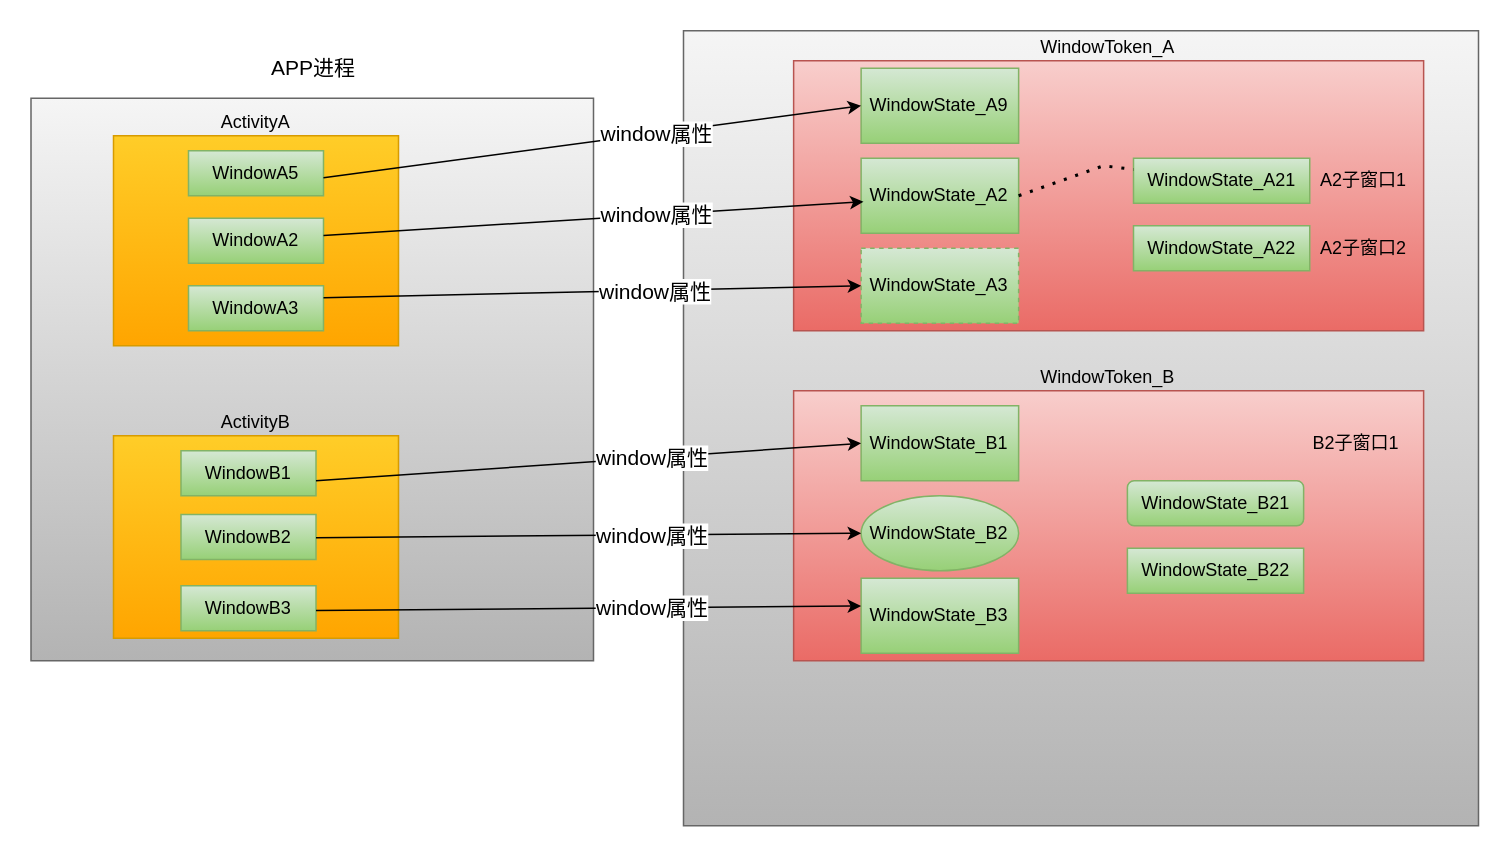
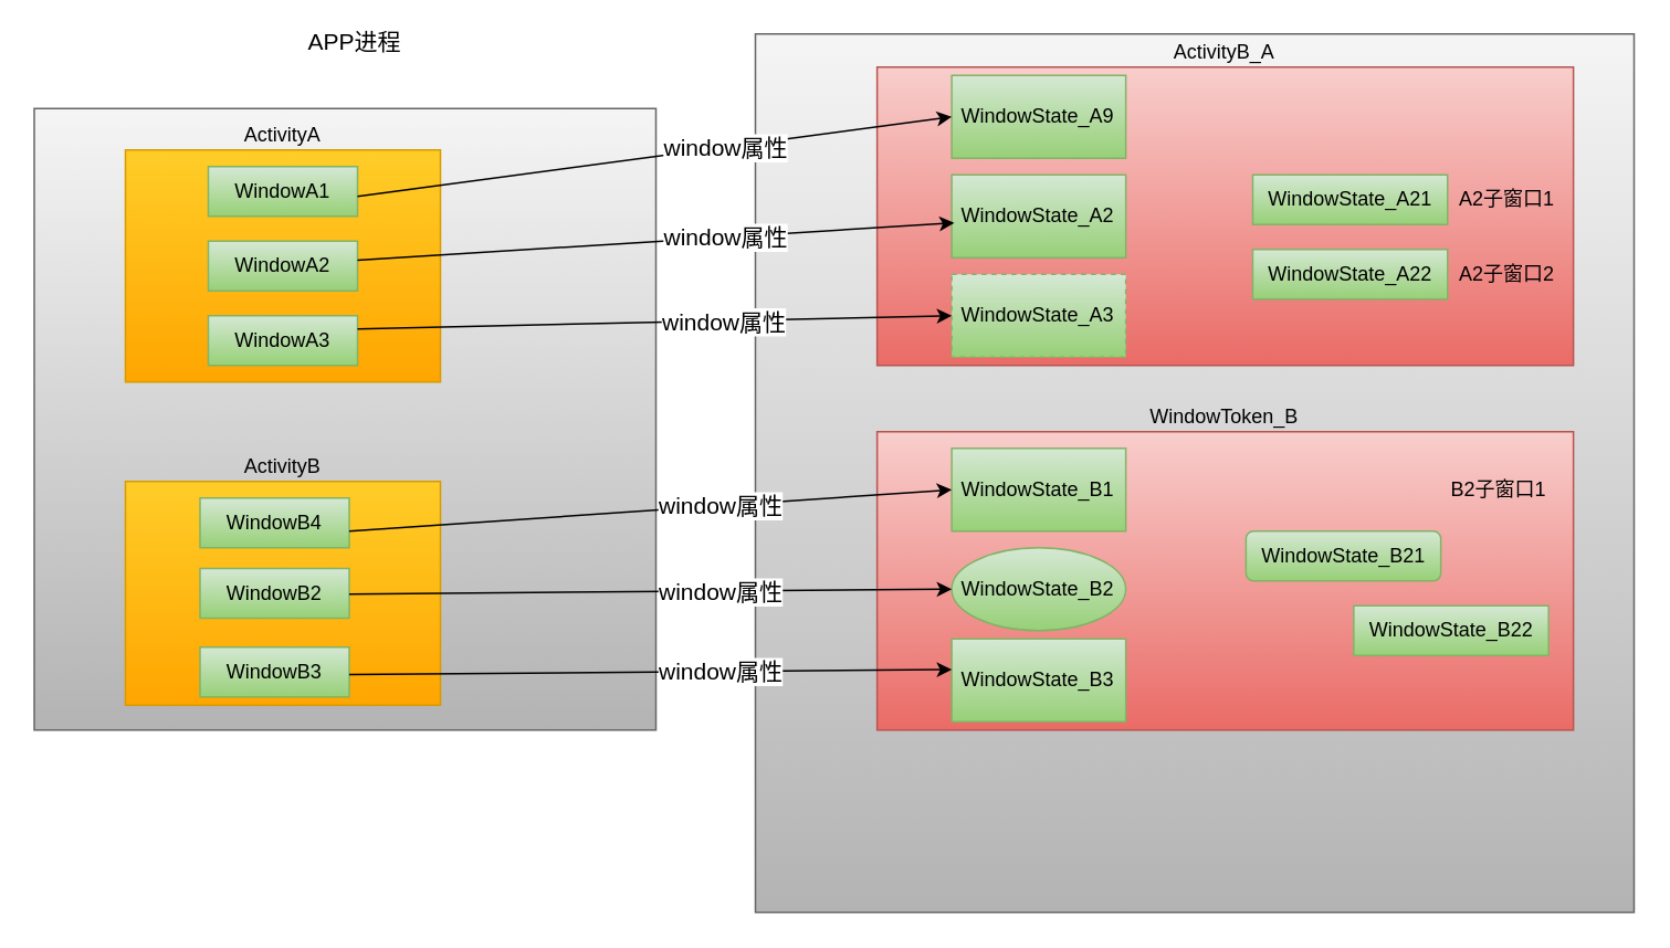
  <mxCell id="0" />
  <mxCell id="1" parent="0" />
  <mxCell id="2" value="" style="whiteSpace=wrap;html=1;aspect=fixed;fillColor=#f5f5f5;gradientColor=#b3b3b3;strokeColor=#666666;" vertex="1" parent="1"><mxGeometry x="20" y="65" width="375" height="375" as="geometry" /></mxCell>
- <mxCell id="3" value="APP进程" style="text;html=1;resizable=0;autosize=1;align=center;verticalAlign=middle;points=[];fillColor=none;strokeColor=none;rounded=0;fontSize=14;" vertex="1" parent="1"><mxGeometry x="167.5" y="30" width="80" height="30" as="geometry" /></mxCell>
+ <mxCell id="3" value="APP进程" style="text;html=1;resizable=0;autosize=1;align=center;verticalAlign=middle;points=[];fillColor=none;strokeColor=none;rounded=0;fontSize=14;" vertex="1" parent="1"><mxGeometry x="172.5" y="10" width="80" height="30" as="geometry" /></mxCell>
  <mxCell id="4" value="ActivityA" style="rounded=0;whiteSpace=wrap;html=1;labelPosition=center;verticalLabelPosition=top;align=center;verticalAlign=bottom;fillColor=#ffcd28;gradientColor=#ffa500;strokeColor=#d79b00;" vertex="1" parent="1"><mxGeometry x="75" y="90" width="190" height="140" as="geometry" /></mxCell>
  <mxCell id="5" value="" style="whiteSpace=wrap;html=1;aspect=fixed;fillColor=#f5f5f5;gradientColor=#b3b3b3;strokeColor=#666666;" vertex="1" parent="1"><mxGeometry x="455" y="20" width="530" height="530" as="geometry" /></mxCell>
  <mxCell id="6" value="&lt;font style=&quot;font-size: 14px;&quot;&gt;WMS&lt;/font&gt;" style="text;html=1;resizable=0;autosize=1;align=center;verticalAlign=middle;points=[];fillColor=none;strokeColor=none;rounded=0;" vertex="1" parent="1"><mxGeometry x="587.5" y="65" width="60" height="30" as="geometry" /></mxCell>
- <mxCell id="7" value="WindowToken_A" style="rounded=0;whiteSpace=wrap;html=1;fillColor=#f8cecc;gradientColor=#ea6b66;strokeColor=#b85450;labelPosition=center;verticalLabelPosition=top;align=center;verticalAlign=bottom;" vertex="1" parent="1"><mxGeometry x="528.42" y="40" width="420" height="180" as="geometry" /></mxCell>
+ <mxCell id="7" value="ActivityB_A" style="rounded=0;whiteSpace=wrap;html=1;fillColor=#f8cecc;gradientColor=#ea6b66;strokeColor=#b85450;labelPosition=center;verticalLabelPosition=top;align=center;verticalAlign=bottom;" vertex="1" parent="1"><mxGeometry x="528.42" y="40" width="420" height="180" as="geometry" /></mxCell>
  <mxCell id="8" value="ActivityB" style="rounded=0;whiteSpace=wrap;html=1;labelPosition=center;verticalLabelPosition=top;align=center;verticalAlign=bottom;fillColor=#ffcd28;gradientColor=#ffa500;strokeColor=#d79b00;" vertex="1" parent="1"><mxGeometry x="75" y="290" width="190" height="135" as="geometry" /></mxCell>
- <mxCell id="9" value="WindowA5" style="rounded=0;whiteSpace=wrap;html=1;fillColor=#d5e8d4;gradientColor=#97d077;strokeColor=#82b366;" vertex="1" parent="1"><mxGeometry x="125" y="100" width="90" height="30" as="geometry" /></mxCell>
+ <mxCell id="9" value="WindowA1" style="rounded=0;whiteSpace=wrap;html=1;fillColor=#d5e8d4;gradientColor=#97d077;strokeColor=#82b366;" vertex="1" parent="1"><mxGeometry x="125" y="100" width="90" height="30" as="geometry" /></mxCell>
  <mxCell id="10" value="WindowA2" style="rounded=0;whiteSpace=wrap;html=1;fillColor=#d5e8d4;gradientColor=#97d077;strokeColor=#82b366;" vertex="1" parent="1"><mxGeometry x="125" y="145" width="90" height="30" as="geometry" /></mxCell>
  <mxCell id="11" value="WindowA3" style="rounded=0;whiteSpace=wrap;html=1;fillColor=#d5e8d4;gradientColor=#97d077;strokeColor=#82b366;" vertex="1" parent="1"><mxGeometry x="125" y="190" width="90" height="30" as="geometry" /></mxCell>
- <mxCell id="12" value="WindowB1" style="rounded=0;whiteSpace=wrap;html=1;fillColor=#d5e8d4;gradientColor=#97d077;strokeColor=#82b366;" vertex="1" parent="1"><mxGeometry x="120" y="300" width="90" height="30" as="geometry" /></mxCell>
+ <mxCell id="12" value="WindowB4" style="rounded=0;whiteSpace=wrap;html=1;fillColor=#d5e8d4;gradientColor=#97d077;strokeColor=#82b366;" vertex="1" parent="1"><mxGeometry x="120" y="300" width="90" height="30" as="geometry" /></mxCell>
  <mxCell id="13" value="WindowB2" style="rounded=0;whiteSpace=wrap;html=1;fillColor=#d5e8d4;gradientColor=#97d077;strokeColor=#82b366;" vertex="1" parent="1"><mxGeometry x="120" y="342.5" width="90" height="30" as="geometry" /></mxCell>
  <mxCell id="14" value="WindowB3" style="rounded=0;whiteSpace=wrap;html=1;fillColor=#d5e8d4;gradientColor=#97d077;strokeColor=#82b366;" vertex="1" parent="1"><mxGeometry x="120" y="390" width="90" height="30" as="geometry" /></mxCell>
  <mxCell id="15" value="WindowState_A9" style="rounded=0;whiteSpace=wrap;html=1;fillColor=#d5e8d4;gradientColor=#97d077;strokeColor=#82b366;" vertex="1" parent="1"><mxGeometry x="573.42" y="45" width="105" height="50" as="geometry" /></mxCell>
  <mxCell id="16" value="WindowState_A2" style="rounded=0;whiteSpace=wrap;html=1;fillColor=#d5e8d4;gradientColor=#97d077;strokeColor=#82b366;" vertex="1" parent="1"><mxGeometry x="573.42" y="105" width="105" height="50" as="geometry" /></mxCell>
  <mxCell id="17" value="WindowState_A3" style="rounded=0;whiteSpace=wrap;html=1;fillColor=#d5e8d4;gradientColor=#97d077;strokeColor=#82b366;dashed=1;" vertex="1" parent="1"><mxGeometry x="573.42" y="165" width="105" height="50" as="geometry" /></mxCell>
  <mxCell id="18" value="" style="endArrow=classic;html=1;rounded=0;entryX=0;entryY=0.5;entryDx=0;entryDy=0;exitX=1.005;exitY=0.562;exitDx=0;exitDy=0;exitPerimeter=0;" edge="1" parent="1" target="15"><mxGeometry width="50" height="50" relative="1" as="geometry"><mxPoint x="215" y="117.94" as="sourcePoint" /><mxPoint x="524.05" y="172.07" as="targetPoint" /></mxGeometry></mxCell>
  <mxCell id="19" value="window属性" style="edgeLabel;html=1;align=center;verticalAlign=middle;resizable=0;points=[];fontSize=14;" vertex="1" connectable="0" parent="18"><mxGeometry x="0.231" relative="1" as="geometry"><mxPoint as="offset" /></mxGeometry></mxCell>
  <mxCell id="20" value="" style="endArrow=classic;html=1;rounded=0;exitX=1.005;exitY=0.562;exitDx=0;exitDy=0;exitPerimeter=0;" edge="1" parent="1"><mxGeometry width="50" height="50" relative="1" as="geometry"><mxPoint x="215" y="156.47" as="sourcePoint" /><mxPoint x="575" y="134" as="targetPoint" /></mxGeometry></mxCell>
  <mxCell id="21" value="window属性" style="edgeLabel;html=1;align=center;verticalAlign=middle;resizable=0;points=[];fontSize=14;" vertex="1" connectable="0" parent="20"><mxGeometry x="0.231" relative="1" as="geometry"><mxPoint as="offset" /></mxGeometry></mxCell>
  <mxCell id="22" value="" style="endArrow=classic;html=1;rounded=0;entryX=0;entryY=0.5;entryDx=0;entryDy=0;exitX=1.005;exitY=0.562;exitDx=0;exitDy=0;exitPerimeter=0;" edge="1" parent="1" target="17"><mxGeometry width="50" height="50" relative="1" as="geometry"><mxPoint x="215" y="197.94" as="sourcePoint" /><mxPoint x="600" y="175" as="targetPoint" /></mxGeometry></mxCell>
  <mxCell id="23" value="window属性" style="edgeLabel;html=1;align=center;verticalAlign=middle;resizable=0;points=[];fontSize=14;" vertex="1" connectable="0" parent="22"><mxGeometry x="0.231" relative="1" as="geometry"><mxPoint as="offset" /></mxGeometry></mxCell>
  <mxCell id="24" value="WindowState_A22" style="whiteSpace=wrap;html=1;fillColor=#d5e8d4;strokeColor=#82b366;rounded=0;gradientColor=#97d077;" vertex="1" parent="1"><mxGeometry x="755" y="150" width="117.5" height="30" as="geometry" /></mxCell>
  <mxCell id="25" value="WindowState_A21" style="whiteSpace=wrap;html=1;fillColor=#d5e8d4;strokeColor=#82b366;rounded=0;gradientColor=#97d077;" vertex="1" parent="1"><mxGeometry x="755" y="105" width="117.5" height="30" as="geometry" /></mxCell>
  <mxCell id="26" value="A2子窗口1" style="text;html=1;resizable=0;autosize=1;align=center;verticalAlign=middle;points=[];fillColor=none;strokeColor=none;rounded=0;fontSize=12;" vertex="1" parent="1"><mxGeometry x="868.42" y="105" width="80" height="30" as="geometry" /></mxCell>
  <mxCell id="27" value="A2子窗口2" style="text;html=1;resizable=0;autosize=1;align=center;verticalAlign=middle;points=[];fillColor=none;strokeColor=none;rounded=0;fontSize=12;" vertex="1" parent="1"><mxGeometry x="868.42" y="150" width="80" height="30" as="geometry" /></mxCell>
- <mxCell id="28" value="" style="endArrow=none;dashed=1;html=1;dashPattern=1 3;strokeWidth=2;rounded=0;fontSize=12;entryX=0;entryY=0.25;entryDx=0;entryDy=0;exitX=1;exitY=0.5;exitDx=0;exitDy=0;" edge="1" parent="1" source="16" target="25"><mxGeometry width="50" height="50" relative="1" as="geometry"><mxPoint x="605" y="240" as="sourcePoint" /><mxPoint x="655" y="190" as="targetPoint" /><Array as="points"><mxPoint x="735" y="110" /></Array></mxGeometry></mxCell>
  <mxCell id="29" value="&lt;font style=&quot;font-size: 14px;&quot;&gt;WMS&lt;/font&gt;" style="text;html=1;resizable=0;autosize=1;align=center;verticalAlign=middle;points=[];fillColor=none;strokeColor=none;rounded=0;" vertex="1" parent="1"><mxGeometry x="560.92" y="280" width="60" height="30" as="geometry" /></mxCell>
  <mxCell id="30" value="WindowToken_B" style="rounded=0;whiteSpace=wrap;html=1;fillColor=#f8cecc;gradientColor=#ea6b66;strokeColor=#b85450;labelPosition=center;verticalLabelPosition=top;align=center;verticalAlign=bottom;" vertex="1" parent="1"><mxGeometry x="528.42" y="260" width="420" height="180" as="geometry" /></mxCell>
  <mxCell id="31" value="WindowState_B1" style="rounded=0;whiteSpace=wrap;html=1;fillColor=#d5e8d4;gradientColor=#97d077;strokeColor=#82b366;" vertex="1" parent="1"><mxGeometry x="573.42" y="270" width="105" height="50" as="geometry" /></mxCell>
  <mxCell id="32" value="WindowState_B2" style="ellipse;whiteSpace=wrap;html=1;fillColor=#d5e8d4;gradientColor=#97d077;strokeColor=#82b366;" vertex="1" parent="1"><mxGeometry x="573.42" y="330" width="105" height="50" as="geometry" /></mxCell>
  <mxCell id="33" value="WindowState_B3" style="rounded=0;whiteSpace=wrap;html=1;fillColor=#d5e8d4;gradientColor=#97d077;strokeColor=#82b366;" vertex="1" parent="1"><mxGeometry x="573.42" y="385" width="105" height="50" as="geometry" /></mxCell>
- <mxCell id="34" value="WindowState_B22" style="whiteSpace=wrap;html=1;fillColor=#d5e8d4;strokeColor=#82b366;rounded=0;gradientColor=#97d077;" vertex="1" parent="1"><mxGeometry x="750.92" y="365" width="117.5" height="30" as="geometry" /></mxCell>
+ <mxCell id="34" value="WindowState_B22" style="whiteSpace=wrap;html=1;fillColor=#d5e8d4;strokeColor=#82b366;rounded=0;gradientColor=#97d077;" vertex="1" parent="1"><mxGeometry x="815.92" y="365" width="117.5" height="30" as="geometry" /></mxCell>
  <mxCell id="35" value="WindowState_B21" style="whiteSpace=wrap;html=1;fillColor=#d5e8d4;strokeColor=#82b366;gradientColor=#97d077;rounded=1;" vertex="1" parent="1"><mxGeometry x="750.92" y="320" width="117.5" height="30" as="geometry" /></mxCell>
  <mxCell id="36" value="B2子窗口1" style="text;html=1;resizable=0;autosize=1;align=center;verticalAlign=middle;points=[];fillColor=none;strokeColor=none;rounded=0;fontSize=12;" vertex="1" parent="1"><mxGeometry x="863.42" y="280" width="80" height="30" as="geometry" /></mxCell>
  <mxCell id="37" value="" style="endArrow=classic;html=1;rounded=0;entryX=0;entryY=0.5;entryDx=0;entryDy=0;exitX=1.005;exitY=0.562;exitDx=0;exitDy=0;exitPerimeter=0;" edge="1" parent="1" target="31"><mxGeometry width="50" height="50" relative="1" as="geometry"><mxPoint x="210" y="320" as="sourcePoint" /><mxPoint x="595" y="282.06" as="targetPoint" /></mxGeometry></mxCell>
  <mxCell id="38" value="window属性" style="edgeLabel;html=1;align=center;verticalAlign=middle;resizable=0;points=[];fontSize=14;" vertex="1" connectable="0" parent="37"><mxGeometry x="0.231" relative="1" as="geometry"><mxPoint as="offset" /></mxGeometry></mxCell>
  <mxCell id="39" value="" style="endArrow=classic;html=1;rounded=0;entryX=0;entryY=0.5;entryDx=0;entryDy=0;exitX=1.005;exitY=0.562;exitDx=0;exitDy=0;exitPerimeter=0;" edge="1" parent="1" target="32"><mxGeometry width="50" height="50" relative="1" as="geometry"><mxPoint x="210" y="357.94" as="sourcePoint" /><mxPoint x="595" y="320" as="targetPoint" /></mxGeometry></mxCell>
  <mxCell id="40" value="window属性" style="edgeLabel;html=1;align=center;verticalAlign=middle;resizable=0;points=[];fontSize=14;" vertex="1" connectable="0" parent="39"><mxGeometry x="0.231" relative="1" as="geometry"><mxPoint as="offset" /></mxGeometry></mxCell>
  <mxCell id="41" value="" style="endArrow=classic;html=1;rounded=0;entryX=0;entryY=0.5;entryDx=0;entryDy=0;exitX=1.005;exitY=0.562;exitDx=0;exitDy=0;exitPerimeter=0;" edge="1" parent="1"><mxGeometry width="50" height="50" relative="1" as="geometry"><mxPoint x="210" y="406.47" as="sourcePoint" /><mxPoint x="573.42" y="403.53" as="targetPoint" /></mxGeometry></mxCell>
  <mxCell id="42" value="window属性" style="edgeLabel;html=1;align=center;verticalAlign=middle;resizable=0;points=[];fontSize=14;" vertex="1" connectable="0" parent="41"><mxGeometry x="0.231" relative="1" as="geometry"><mxPoint as="offset" /></mxGeometry></mxCell>
